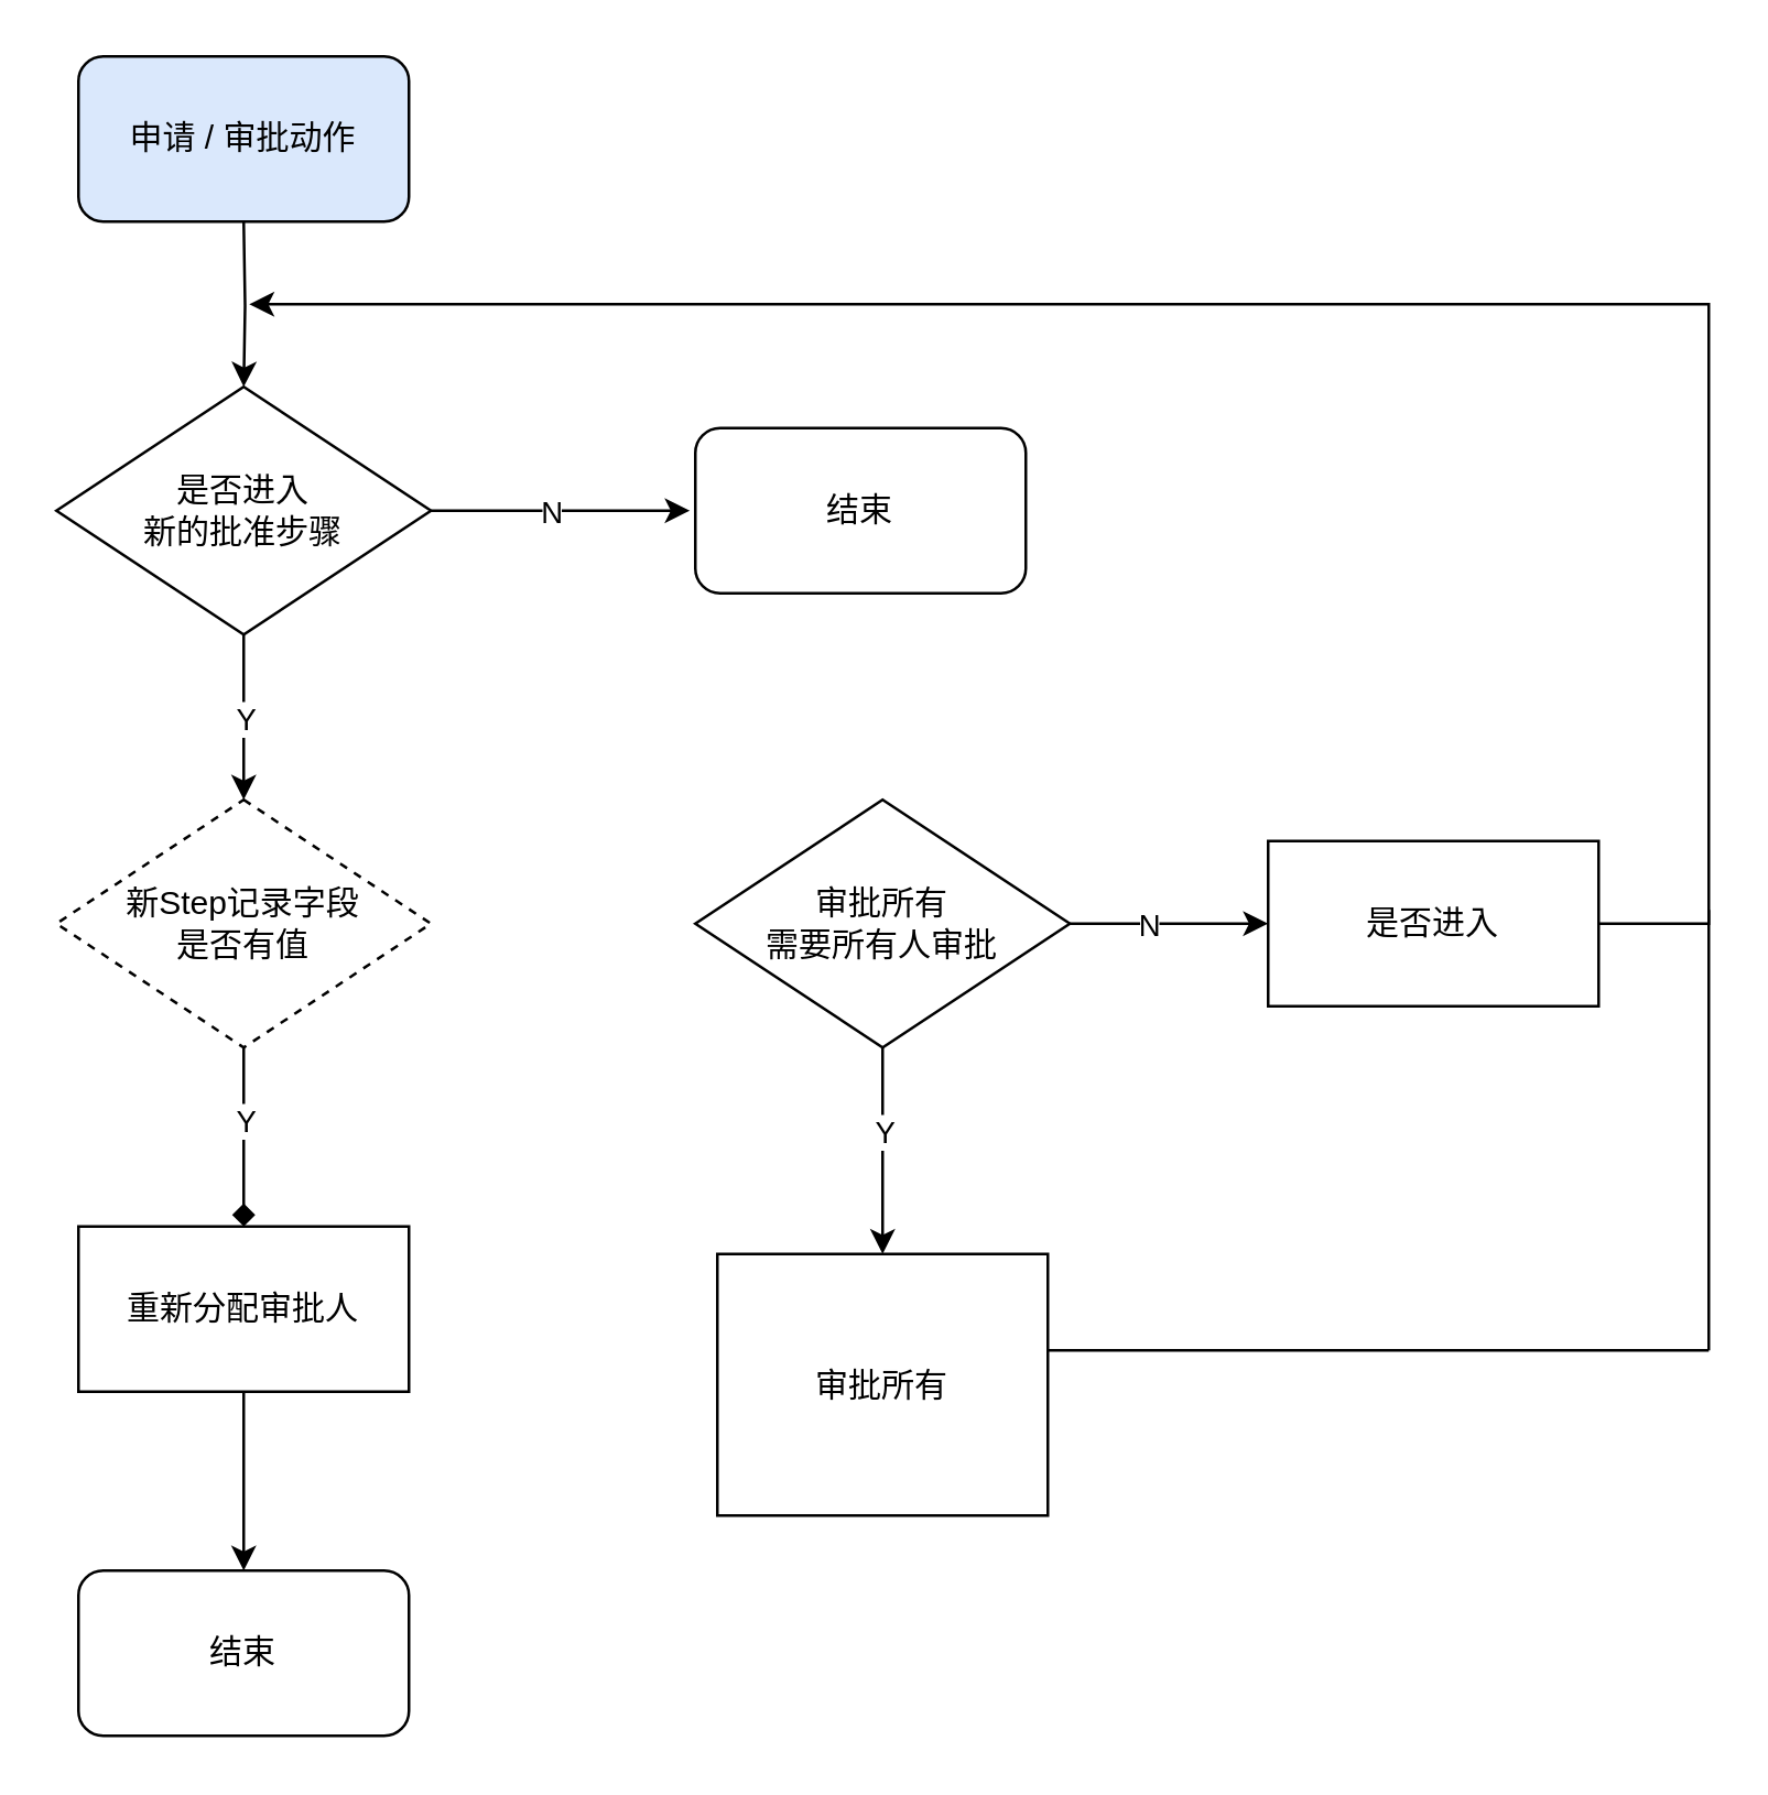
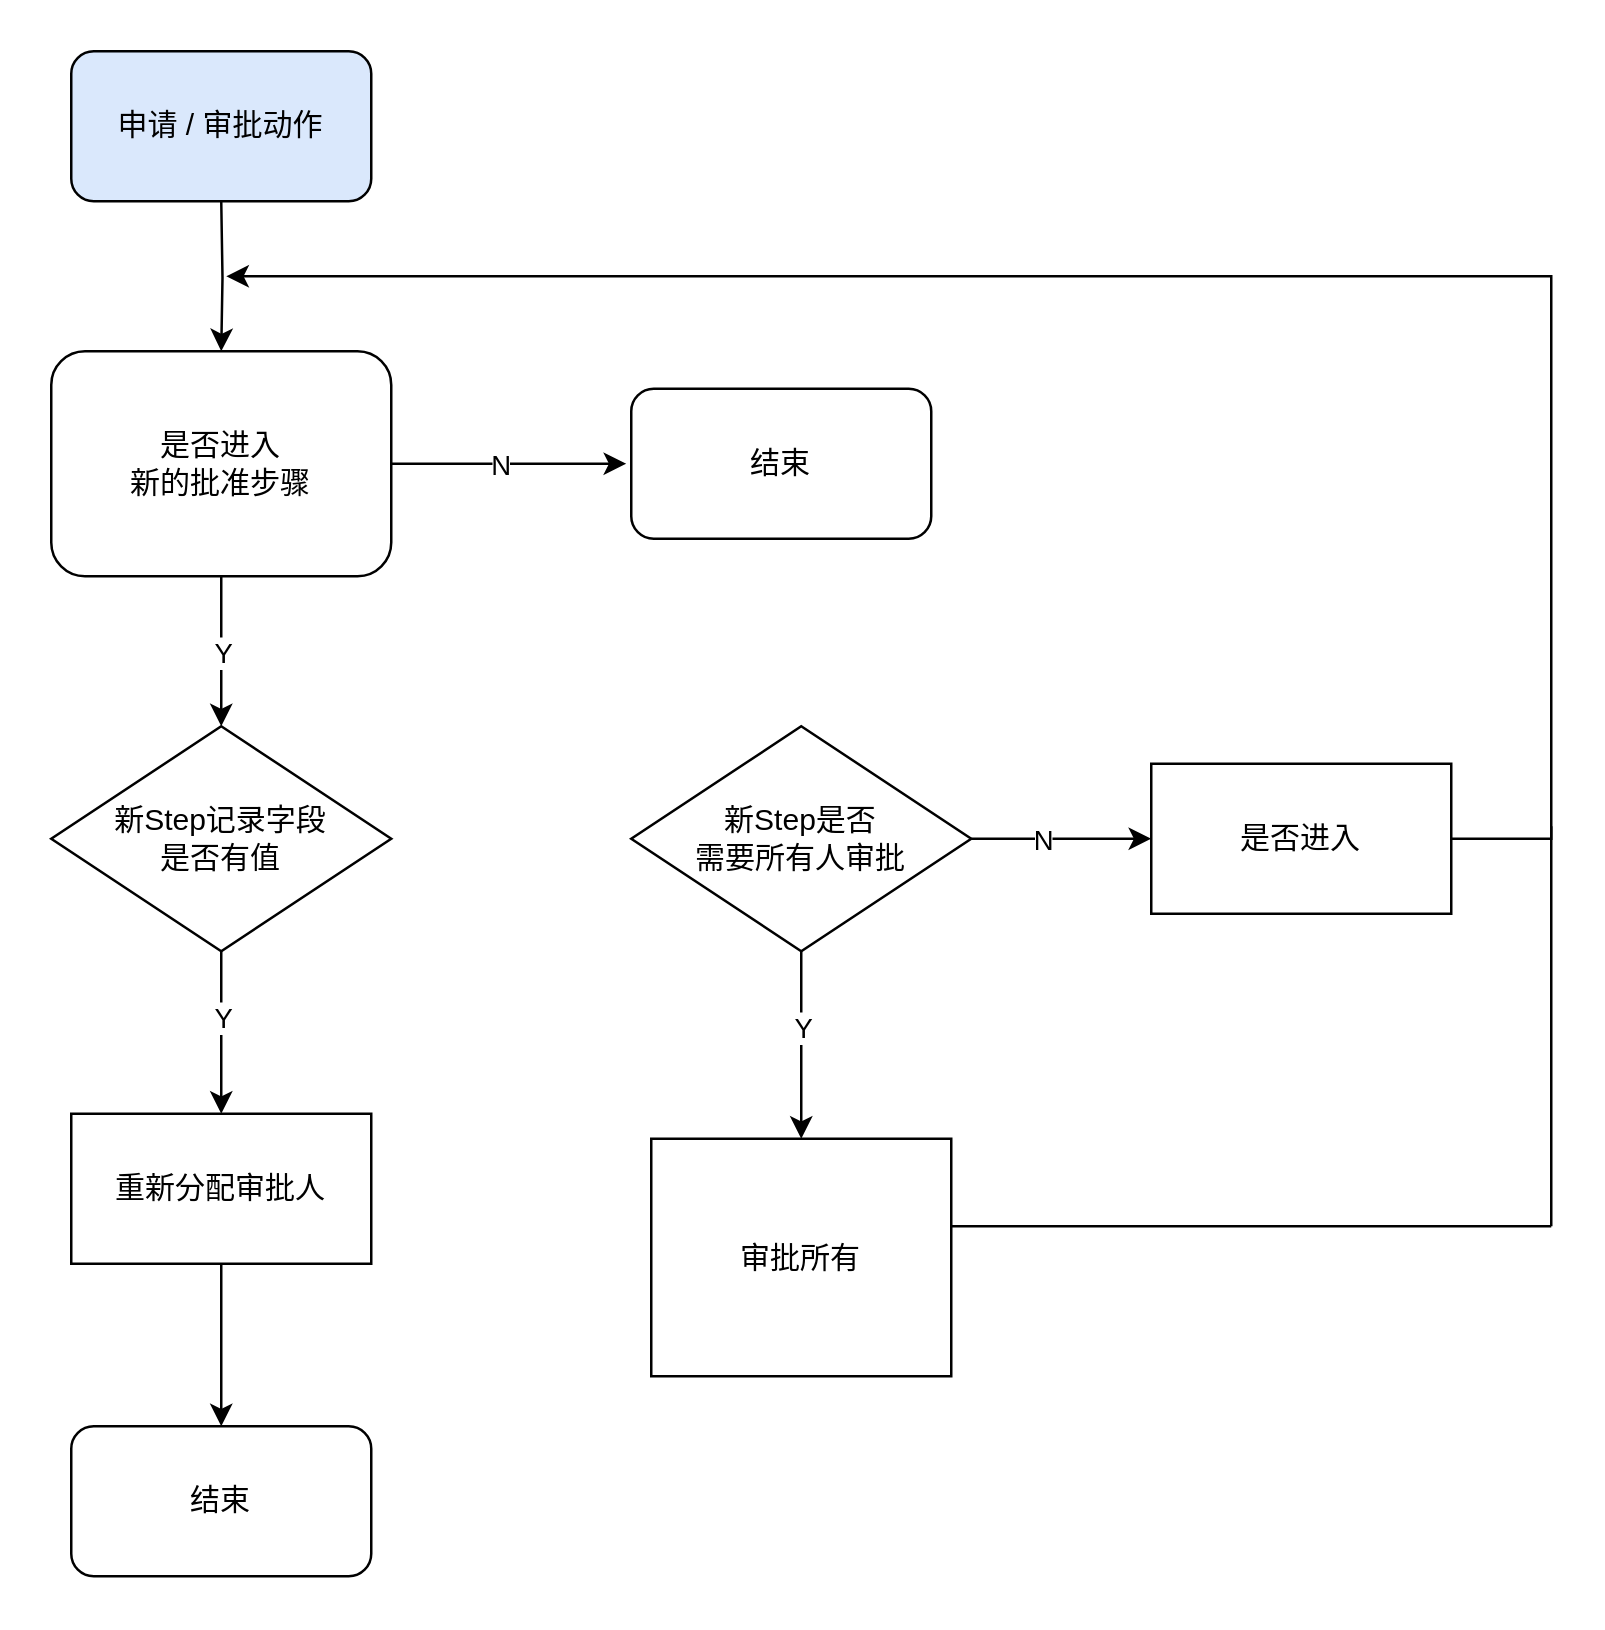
  <mxCell id="0" />
  <mxCell id="1" parent="0" />
  <mxCell id="2" value="" style="group;" vertex="1" connectable="0" parent="1"><mxGeometry x="20" y="20" width="600" height="610" as="geometry" /></mxCell>
  <mxCell id="3" value="" style="edgeStyle=orthogonalEdgeStyle;rounded=0;orthogonalLoop=1;jettySize=auto;html=1;exitX=0.5;exitY=1;exitDx=0;exitDy=0;" edge="1" parent="2" target="8"><mxGeometry relative="1" as="geometry"><mxPoint x="68" y="60.0" as="sourcePoint" /></mxGeometry></mxCell>
  <mxCell id="4" style="edgeStyle=orthogonalEdgeStyle;rounded=0;orthogonalLoop=1;jettySize=auto;html=1;" edge="1" parent="2" target="9"><mxGeometry relative="1" as="geometry"><mxPoint x="68" y="210" as="sourcePoint" /><mxPoint x="-140" y="200" as="targetPoint" /><Array as="points"><mxPoint x="68" y="250" /><mxPoint x="68" y="250" /></Array></mxGeometry></mxCell>
  <mxCell id="5" value="Y" style="edgeLabel;html=1;align=center;verticalAlign=middle;resizable=0;points=[];" vertex="1" connectable="0" parent="4"><mxGeometry x="-0.474" y="-1" relative="1" as="geometry"><mxPoint x="1" y="14.17" as="offset" /></mxGeometry></mxCell>
  <mxCell id="6" style="edgeStyle=orthogonalEdgeStyle;rounded=0;orthogonalLoop=1;jettySize=auto;html=1;exitX=1;exitY=0.5;exitDx=0;exitDy=0;entryX=0;entryY=0.5;entryDx=0;entryDy=0;" edge="1" parent="2" source="8"><mxGeometry relative="1" as="geometry"><mxPoint x="230" y="165" as="targetPoint" /></mxGeometry></mxCell>
  <mxCell id="7" value="N" style="edgeLabel;html=1;align=center;verticalAlign=middle;resizable=0;points=[];" vertex="1" connectable="0" parent="6"><mxGeometry x="-0.419" y="1" relative="1" as="geometry"><mxPoint x="16.5" y="1" as="offset" /></mxGeometry></mxCell>
- <mxCell id="8" value="是否进入&lt;br&gt;新的批准步骤" style="rhombus;whiteSpace=wrap;html=1;" vertex="1" parent="2"><mxGeometry y="120" width="136" height="90" as="geometry" /></mxCell>
- <mxCell id="9" value="新Step记录字段&lt;br&gt;是否有值" style="rhombus;whiteSpace=wrap;html=1;dashed=1;" vertex="1" parent="2"><mxGeometry y="270" width="136" height="90" as="geometry" /></mxCell>
- <mxCell id="10" style="edgeStyle=orthogonalEdgeStyle;rounded=0;orthogonalLoop=1;jettySize=auto;html=1;exitX=0.5;exitY=1;exitDx=0;exitDy=0;entryX=0.5;entryY=0;entryDx=0;entryDy=0;endArrow=diamond;" edge="1" parent="2" source="9" target="12"><mxGeometry relative="1" as="geometry"><mxPoint x="-238" y="470" as="sourcePoint" /></mxGeometry></mxCell>
+ <mxCell id="8" value="是否进入&lt;br&gt;新的批准步骤" style="whiteSpace=wrap;html=1;rounded=1;" vertex="1" parent="2"><mxGeometry y="120" width="136" height="90" as="geometry" /></mxCell>
+ <mxCell id="9" value="新Step记录字段&lt;br&gt;是否有值" style="rhombus;whiteSpace=wrap;html=1;" vertex="1" parent="2"><mxGeometry y="270" width="136" height="90" as="geometry" /></mxCell>
+ <mxCell id="10" style="edgeStyle=orthogonalEdgeStyle;rounded=0;orthogonalLoop=1;jettySize=auto;html=1;exitX=0.5;exitY=1;exitDx=0;exitDy=0;entryX=0.5;entryY=0;entryDx=0;entryDy=0;" edge="1" parent="2" source="9" target="12"><mxGeometry relative="1" as="geometry"><mxPoint x="-238" y="470" as="sourcePoint" /></mxGeometry></mxCell>
  <mxCell id="11" value="Y" style="edgeLabel;html=1;align=center;verticalAlign=middle;resizable=0;points=[];" vertex="1" connectable="0" parent="10"><mxGeometry x="-0.285" y="-2" relative="1" as="geometry"><mxPoint x="2" y="3.33" as="offset" /></mxGeometry></mxCell>
  <mxCell id="12" value="重新分配审批人" style="rounded=0;whiteSpace=wrap;html=1;" vertex="1" parent="2"><mxGeometry x="8" y="425" width="120" height="60" as="geometry" /></mxCell>
  <mxCell id="13" style="edgeStyle=orthogonalEdgeStyle;rounded=0;orthogonalLoop=1;jettySize=auto;html=1;" edge="1" parent="2" source="14"><mxGeometry relative="1" as="geometry"><mxPoint x="70" y="90" as="targetPoint" /><Array as="points"><mxPoint x="600" y="315" /><mxPoint x="600" y="90" /></Array></mxGeometry></mxCell>
  <mxCell id="14" value="是否进入" style="rounded=0;whiteSpace=wrap;html=1;" vertex="1" parent="2"><mxGeometry x="440" y="285" width="120" height="60" as="geometry" /></mxCell>
  <mxCell id="15" value="审批所有" style="rounded=0;whiteSpace=wrap;html=1;" vertex="1" parent="2"><mxGeometry x="240" y="435" width="120" height="95" as="geometry" /></mxCell>
  <mxCell id="16" style="edgeStyle=orthogonalEdgeStyle;rounded=0;orthogonalLoop=1;jettySize=auto;html=1;exitX=0.5;exitY=1;exitDx=0;exitDy=0;entryX=0.5;entryY=0;entryDx=0;entryDy=0;" edge="1" parent="2" source="20" target="15"><mxGeometry relative="1" as="geometry" /></mxCell>
  <mxCell id="17" value="Y" style="edgeLabel;html=1;align=center;verticalAlign=middle;resizable=0;points=[];" vertex="1" connectable="0" parent="16"><mxGeometry x="-0.36" y="-2" relative="1" as="geometry"><mxPoint x="2" y="6.19" as="offset" /></mxGeometry></mxCell>
  <mxCell id="18" style="edgeStyle=orthogonalEdgeStyle;rounded=0;orthogonalLoop=1;jettySize=auto;html=1;exitX=1;exitY=0.5;exitDx=0;exitDy=0;entryX=0;entryY=0.5;entryDx=0;entryDy=0;" edge="1" parent="2" source="20" target="14"><mxGeometry relative="1" as="geometry" /></mxCell>
  <mxCell id="19" value="N" style="edgeLabel;html=1;align=center;verticalAlign=middle;resizable=0;points=[];" vertex="1" connectable="0" parent="18"><mxGeometry x="-0.271" relative="1" as="geometry"><mxPoint x="2.95" as="offset" /></mxGeometry></mxCell>
- <mxCell id="20" value="审批所有&lt;br&gt;需要所有人审批" style="rhombus;whiteSpace=wrap;html=1;" vertex="1" parent="2"><mxGeometry x="232" y="270" width="136" height="90" as="geometry" /></mxCell>
+ <mxCell id="20" value="新Step是否&lt;br&gt;需要所有人审批" style="rhombus;whiteSpace=wrap;html=1;" vertex="1" parent="2"><mxGeometry x="232" y="270" width="136" height="90" as="geometry" /></mxCell>
  <mxCell id="21" value="&lt;span&gt;申请 / 审批动作&lt;/span&gt;" style="rounded=1;whiteSpace=wrap;html=1;fillColor=#dae8fc;" vertex="1" parent="2"><mxGeometry x="8" width="120" height="60" as="geometry" /></mxCell>
  <mxCell id="22" value="&lt;span&gt;结束&lt;/span&gt;" style="rounded=1;whiteSpace=wrap;html=1;" vertex="1" parent="2"><mxGeometry x="232" y="135" width="120" height="60" as="geometry" /></mxCell>
  <mxCell id="23" value="&lt;span&gt;结束&lt;/span&gt;" style="rounded=1;whiteSpace=wrap;html=1;" vertex="1" parent="2"><mxGeometry x="8" y="550" width="120" height="60" as="geometry" /></mxCell>
  <mxCell id="24" style="edgeStyle=orthogonalEdgeStyle;rounded=0;orthogonalLoop=1;jettySize=auto;html=1;exitX=0.5;exitY=1;exitDx=0;exitDy=0;entryX=0.5;entryY=0;entryDx=0;entryDy=0;" edge="1" parent="2" source="12" target="23"><mxGeometry relative="1" as="geometry" /></mxCell>
  <mxCell id="25" value="" style="endArrow=none;html=1;" edge="1" parent="2"><mxGeometry width="50" height="50" relative="1" as="geometry"><mxPoint x="360" y="470" as="sourcePoint" /><mxPoint x="600" y="470" as="targetPoint" /></mxGeometry></mxCell>
  <mxCell id="26" value="" style="endArrow=none;html=1;" edge="1" parent="2"><mxGeometry width="50" height="50" relative="1" as="geometry"><mxPoint x="600" y="310" as="sourcePoint" /><mxPoint x="600" y="470" as="targetPoint" /></mxGeometry></mxCell>
